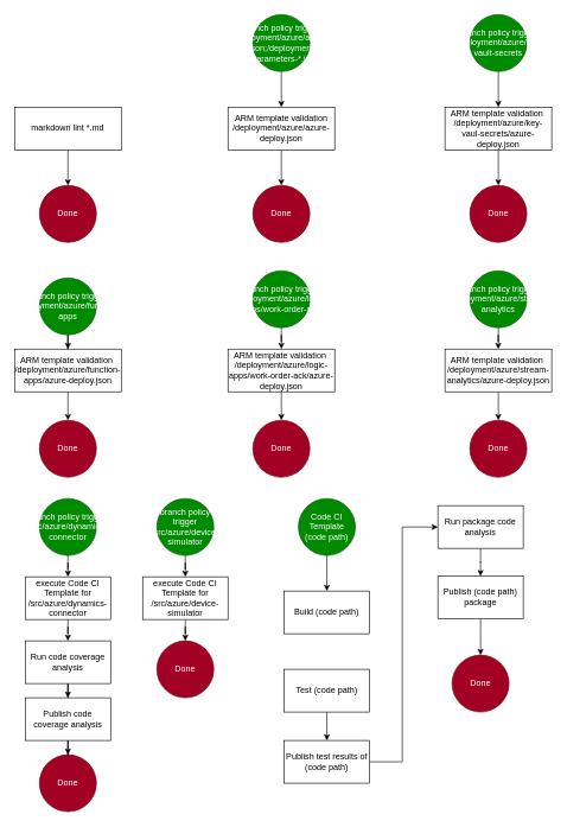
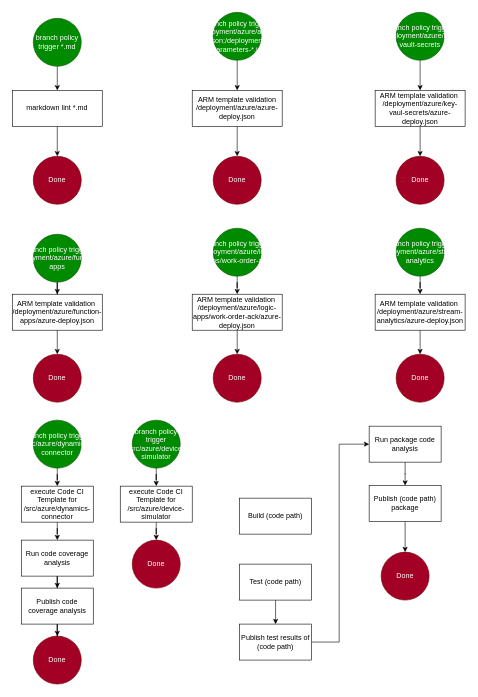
  <mxCell id="0" />
  <mxCell id="1" parent="0" />
  <mxCell id="2" value="" style="edgeStyle=orthogonalEdgeStyle;rounded=0;orthogonalLoop=1;jettySize=auto;html=1;" parent="1" source="3" target="5" edge="1"><mxGeometry relative="1" as="geometry" /></mxCell>
  <mxCell id="3" value="branch policy trigger /deployment/azure/azure-deploy.json;/deployment/azure-deploy-parameters-*.json path" style="ellipse;whiteSpace=wrap;html=1;aspect=fixed;fillColor=#008a00;strokeColor=#005700;fontColor=#ffffff;" parent="1" vertex="1"><mxGeometry x="355" y="20" width="80" height="80" as="geometry" /></mxCell>
  <mxCell id="4" value="" style="edgeStyle=orthogonalEdgeStyle;rounded=0;orthogonalLoop=1;jettySize=auto;html=1;" parent="1" source="5" target="36" edge="1"><mxGeometry relative="1" as="geometry" /></mxCell>
  <mxCell id="5" value="ARM template validation /deployment/azure/azure-deploy.json" style="rounded=0;whiteSpace=wrap;html=1;" parent="1" vertex="1"><mxGeometry x="320" y="150" width="150" height="60" as="geometry" /></mxCell>
  <mxCell id="6" value="Build (code path)" style="whiteSpace=wrap;html=1;rounded=0;" parent="1" vertex="1"><mxGeometry x="399" y="830" width="120" height="60" as="geometry" /></mxCell>
  <mxCell id="7" value="" style="edgeStyle=orthogonalEdgeStyle;rounded=0;orthogonalLoop=1;jettySize=auto;html=1;" parent="1" source="8" target="10" edge="1"><mxGeometry relative="1" as="geometry" /></mxCell>
  <mxCell id="8" value="Test (code path)" style="whiteSpace=wrap;html=1;rounded=0;" parent="1" vertex="1"><mxGeometry x="399" y="940" width="120" height="60" as="geometry" /></mxCell>
  <mxCell id="9" value="" style="edgeStyle=orthogonalEdgeStyle;rounded=0;orthogonalLoop=1;jettySize=auto;html=1;" parent="1" source="10" target="12" edge="1"><mxGeometry relative="1" as="geometry"><Array as="points"><mxPoint x="565" y="1070" /><mxPoint x="565" y="740" /></Array></mxGeometry></mxCell>
  <mxCell id="10" value="Publish test results of (code path)" style="whiteSpace=wrap;html=1;rounded=0;" parent="1" vertex="1"><mxGeometry x="399" y="1040" width="120" height="60" as="geometry" /></mxCell>
  <mxCell id="11" value="" style="edgeStyle=orthogonalEdgeStyle;rounded=0;orthogonalLoop=1;jettySize=auto;html=1;" parent="1" source="12" target="14" edge="1"><mxGeometry relative="1" as="geometry" /></mxCell>
  <mxCell id="12" value="Run package code analysis" style="whiteSpace=wrap;html=1;rounded=0;" parent="1" vertex="1"><mxGeometry x="615" y="710" width="120" height="60" as="geometry" /></mxCell>
  <mxCell id="13" value="" style="edgeStyle=orthogonalEdgeStyle;rounded=0;orthogonalLoop=1;jettySize=auto;html=1;" parent="1" source="14" target="17" edge="1"><mxGeometry relative="1" as="geometry" /></mxCell>
  <mxCell id="14" value="Publish (code path)&lt;br&gt;package" style="whiteSpace=wrap;html=1;rounded=0;" parent="1" vertex="1"><mxGeometry x="615" y="809" width="120" height="60" as="geometry" /></mxCell>
- <mxCell id="15" value="" style="edgeStyle=orthogonalEdgeStyle;rounded=0;orthogonalLoop=1;jettySize=auto;html=1;" parent="1" source="16" target="6" edge="1"><mxGeometry relative="1" as="geometry" /></mxCell>
- <mxCell id="16" value="Code CI Template (code path)" style="ellipse;whiteSpace=wrap;html=1;aspect=fixed;fillColor=#008a00;strokeColor=#005700;fontColor=#ffffff;" parent="1" vertex="1"><mxGeometry x="419" y="700" width="80" height="80" as="geometry" /></mxCell>
  <mxCell id="17" value="Done" style="ellipse;whiteSpace=wrap;html=1;aspect=fixed;fillColor=#a20025;strokeColor=#6F0000;fontColor=#ffffff;" parent="1" vertex="1"><mxGeometry x="635" y="920" width="80" height="80" as="geometry" /></mxCell>
  <mxCell id="18" value="" style="edgeStyle=orthogonalEdgeStyle;rounded=0;orthogonalLoop=1;jettySize=auto;html=1;" edge="1" parent="1" source="19" target="55"><mxGeometry relative="1" as="geometry" /></mxCell>
  <mxCell id="19" value="execute Code CI Template for /src/azure/dynamics-connector" style="whiteSpace=wrap;html=1;rounded=0;" parent="1" vertex="1"><mxGeometry x="35" y="810" width="120" height="60" as="geometry" /></mxCell>
  <mxCell id="20" value="" style="edgeStyle=orthogonalEdgeStyle;rounded=0;orthogonalLoop=1;jettySize=auto;html=1;" parent="1" source="21" target="22" edge="1"><mxGeometry relative="1" as="geometry" /></mxCell>
  <mxCell id="21" value="execute Code CI Template for /src/azure/device-simulator" style="whiteSpace=wrap;html=1;rounded=0;" parent="1" vertex="1"><mxGeometry x="200" y="810" width="120" height="60" as="geometry" /></mxCell>
  <mxCell id="22" value="Done" style="ellipse;whiteSpace=wrap;html=1;aspect=fixed;fillColor=#a20025;strokeColor=#6F0000;fontColor=#ffffff;" parent="1" vertex="1"><mxGeometry x="220" y="900" width="80" height="80" as="geometry" /></mxCell>
+ <mxCell id="23" value="" style="edgeStyle=orthogonalEdgeStyle;rounded=0;orthogonalLoop=1;jettySize=auto;html=1;" parent="1" source="24" target="26" edge="1"><mxGeometry relative="1" as="geometry" /></mxCell>
+ <mxCell id="24" value="branch policy trigger *.md" style="ellipse;whiteSpace=wrap;html=1;aspect=fixed;fillColor=#008a00;strokeColor=#005700;fontColor=#ffffff;" parent="1" vertex="1"><mxGeometry x="55" y="30" width="80" height="80" as="geometry" /></mxCell>
  <mxCell id="25" value="" style="edgeStyle=orthogonalEdgeStyle;rounded=0;orthogonalLoop=1;jettySize=auto;html=1;" parent="1" source="26" target="27" edge="1"><mxGeometry relative="1" as="geometry" /></mxCell>
  <mxCell id="26" value="markdown lint *.md" style="rounded=0;whiteSpace=wrap;html=1;" parent="1" vertex="1"><mxGeometry x="20" y="150" width="150" height="60" as="geometry" /></mxCell>
  <mxCell id="27" value="Done" style="ellipse;whiteSpace=wrap;html=1;aspect=fixed;fillColor=#a20025;strokeColor=#6F0000;fontColor=#ffffff;" parent="1" vertex="1"><mxGeometry x="55" y="260" width="80" height="80" as="geometry" /></mxCell>
  <mxCell id="28" value="" style="edgeStyle=orthogonalEdgeStyle;rounded=0;orthogonalLoop=1;jettySize=auto;html=1;" parent="1" source="29" target="39" edge="1"><mxGeometry relative="1" as="geometry" /></mxCell>
  <mxCell id="29" value="ARM template validation&amp;nbsp;&lt;br&gt;/deployment/azure/key-vaul-secrets/azure-deploy.json" style="rounded=0;whiteSpace=wrap;html=1;" parent="1" vertex="1"><mxGeometry x="625" y="150" width="150" height="60" as="geometry" /></mxCell>
  <mxCell id="30" value="" style="edgeStyle=orthogonalEdgeStyle;rounded=0;orthogonalLoop=1;jettySize=auto;html=1;" parent="1" source="31" target="42" edge="1"><mxGeometry relative="1" as="geometry" /></mxCell>
  <mxCell id="31" value="ARM template validation&amp;nbsp;&lt;br&gt;/deployment/azure/function-apps/azure-deploy.json" style="rounded=0;whiteSpace=wrap;html=1;" parent="1" vertex="1"><mxGeometry x="20" y="490" width="150" height="60" as="geometry" /></mxCell>
  <mxCell id="32" value="" style="edgeStyle=orthogonalEdgeStyle;rounded=0;orthogonalLoop=1;jettySize=auto;html=1;" parent="1" source="33" target="43" edge="1"><mxGeometry relative="1" as="geometry" /></mxCell>
  <mxCell id="33" value="ARM template validation&amp;nbsp;&lt;br&gt;/deployment/azure/logic-apps/work-order-ack/azure-deploy.json" style="rounded=0;whiteSpace=wrap;html=1;" parent="1" vertex="1"><mxGeometry x="320" y="490" width="150" height="60" as="geometry" /></mxCell>
  <mxCell id="34" value="" style="edgeStyle=orthogonalEdgeStyle;rounded=0;orthogonalLoop=1;jettySize=auto;html=1;" parent="1" source="35" target="44" edge="1"><mxGeometry relative="1" as="geometry" /></mxCell>
  <mxCell id="35" value="ARM template validation&amp;nbsp;&lt;br&gt;/deployment/azure/stream-analytics/azure-deploy.json" style="rounded=0;whiteSpace=wrap;html=1;" parent="1" vertex="1"><mxGeometry x="625" y="490" width="150" height="60" as="geometry" /></mxCell>
  <mxCell id="36" value="Done" style="ellipse;whiteSpace=wrap;html=1;aspect=fixed;fillColor=#a20025;strokeColor=#6F0000;fontColor=#ffffff;" parent="1" vertex="1"><mxGeometry x="355" y="260" width="80" height="80" as="geometry" /></mxCell>
  <mxCell id="37" value="" style="edgeStyle=orthogonalEdgeStyle;rounded=0;orthogonalLoop=1;jettySize=auto;html=1;" parent="1" source="38" target="29" edge="1"><mxGeometry relative="1" as="geometry" /></mxCell>
  <mxCell id="38" value="branch policy trigger /deployment/azure/key-vault-secrets" style="ellipse;whiteSpace=wrap;html=1;aspect=fixed;fillColor=#008a00;strokeColor=#005700;fontColor=#ffffff;" parent="1" vertex="1"><mxGeometry x="660" y="20" width="80" height="80" as="geometry" /></mxCell>
  <mxCell id="39" value="Done" style="ellipse;whiteSpace=wrap;html=1;aspect=fixed;fillColor=#a20025;strokeColor=#6F0000;fontColor=#ffffff;" parent="1" vertex="1"><mxGeometry x="660" y="260" width="80" height="80" as="geometry" /></mxCell>
  <mxCell id="40" value="" style="edgeStyle=orthogonalEdgeStyle;rounded=0;orthogonalLoop=1;jettySize=auto;html=1;" parent="1" source="41" target="31" edge="1"><mxGeometry relative="1" as="geometry" /></mxCell>
  <mxCell id="41" value="branch policy trigger /deployment/azure/function-apps" style="ellipse;whiteSpace=wrap;html=1;aspect=fixed;fillColor=#008a00;strokeColor=#005700;fontColor=#ffffff;" parent="1" vertex="1"><mxGeometry x="55" y="390" width="80" height="80" as="geometry" /></mxCell>
  <mxCell id="42" value="Done" style="ellipse;whiteSpace=wrap;html=1;aspect=fixed;fillColor=#a20025;strokeColor=#6F0000;fontColor=#ffffff;" parent="1" vertex="1"><mxGeometry x="55" y="590" width="80" height="80" as="geometry" /></mxCell>
  <mxCell id="43" value="Done" style="ellipse;whiteSpace=wrap;html=1;aspect=fixed;fillColor=#a20025;strokeColor=#6F0000;fontColor=#ffffff;" parent="1" vertex="1"><mxGeometry x="355" y="590" width="80" height="80" as="geometry" /></mxCell>
  <mxCell id="44" value="Done" style="ellipse;whiteSpace=wrap;html=1;aspect=fixed;fillColor=#a20025;strokeColor=#6F0000;fontColor=#ffffff;" parent="1" vertex="1"><mxGeometry x="660" y="590" width="80" height="80" as="geometry" /></mxCell>
  <mxCell id="45" value="" style="edgeStyle=orthogonalEdgeStyle;rounded=0;orthogonalLoop=1;jettySize=auto;html=1;" parent="1" source="46" target="33" edge="1"><mxGeometry relative="1" as="geometry" /></mxCell>
  <mxCell id="46" value="branch policy trigger /deployment/azure/logic-apps/work-order-ack" style="ellipse;whiteSpace=wrap;html=1;aspect=fixed;fillColor=#008a00;strokeColor=#005700;fontColor=#ffffff;" parent="1" vertex="1"><mxGeometry x="355" y="380" width="80" height="80" as="geometry" /></mxCell>
  <mxCell id="47" value="" style="edgeStyle=orthogonalEdgeStyle;rounded=0;orthogonalLoop=1;jettySize=auto;html=1;" parent="1" source="48" target="35" edge="1"><mxGeometry relative="1" as="geometry" /></mxCell>
  <mxCell id="48" value="branch policy trigger /deployment/azure/stream-analytics" style="ellipse;whiteSpace=wrap;html=1;aspect=fixed;fillColor=#008a00;strokeColor=#005700;fontColor=#ffffff;" parent="1" vertex="1"><mxGeometry x="660" y="380" width="80" height="80" as="geometry" /></mxCell>
  <mxCell id="49" value="Done" style="ellipse;whiteSpace=wrap;html=1;aspect=fixed;fillColor=#a20025;strokeColor=#6F0000;fontColor=#ffffff;" parent="1" vertex="1"><mxGeometry x="55" y="1060" width="80" height="80" as="geometry" /></mxCell>
  <mxCell id="50" value="" style="edgeStyle=orthogonalEdgeStyle;rounded=0;orthogonalLoop=1;jettySize=auto;html=1;" parent="1" source="51" target="19" edge="1"><mxGeometry relative="1" as="geometry" /></mxCell>
  <mxCell id="51" value="branch policy trigger /src/azure/dynamics-connector" style="ellipse;whiteSpace=wrap;html=1;aspect=fixed;fillColor=#008a00;strokeColor=#005700;fontColor=#ffffff;" parent="1" vertex="1"><mxGeometry x="55" y="700" width="80" height="80" as="geometry" /></mxCell>
  <mxCell id="52" value="" style="edgeStyle=orthogonalEdgeStyle;rounded=0;orthogonalLoop=1;jettySize=auto;html=1;" parent="1" source="53" target="21" edge="1"><mxGeometry relative="1" as="geometry" /></mxCell>
  <mxCell id="53" value="branch policy trigger /src/azure/device-simulator" style="ellipse;whiteSpace=wrap;html=1;aspect=fixed;fillColor=#008a00;strokeColor=#005700;fontColor=#ffffff;" parent="1" vertex="1"><mxGeometry x="220" y="700" width="80" height="80" as="geometry" /></mxCell>
  <mxCell id="54" value="" style="edgeStyle=orthogonalEdgeStyle;rounded=0;orthogonalLoop=1;jettySize=auto;html=1;" edge="1" parent="1" source="55" target="57"><mxGeometry relative="1" as="geometry" /></mxCell>
  <mxCell id="55" value="Run code coverage analysis" style="whiteSpace=wrap;html=1;rounded=0;" vertex="1" parent="1"><mxGeometry x="35" y="900" width="120" height="60" as="geometry" /></mxCell>
  <mxCell id="56" value="" style="edgeStyle=orthogonalEdgeStyle;rounded=0;orthogonalLoop=1;jettySize=auto;html=1;" edge="1" parent="1" source="57" target="49"><mxGeometry relative="1" as="geometry" /></mxCell>
  <mxCell id="57" value="Publish code coverage analysis" style="whiteSpace=wrap;html=1;rounded=0;" vertex="1" parent="1"><mxGeometry x="35" y="980" width="120" height="60" as="geometry" /></mxCell>
